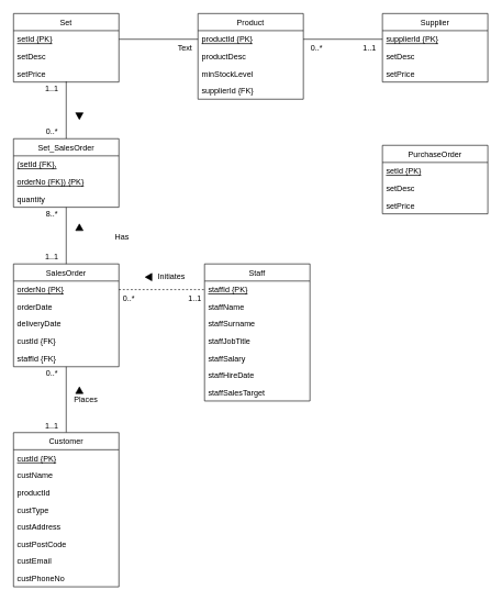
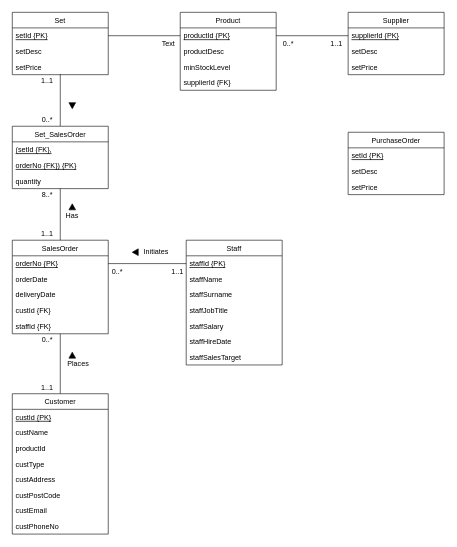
  <mxCell id="0" />
  <mxCell id="1" parent="0" />
  <mxCell id="2" value="Set" style="swimlane;fontStyle=0;align=center;verticalAlign=top;childLayout=stackLayout;horizontal=1;startSize=26;horizontalStack=0;resizeParent=1;resizeLast=0;collapsible=1;marginBottom=0;rounded=0;shadow=0;strokeWidth=1;" parent="1" vertex="1"><mxGeometry x="20" y="20" width="160" height="104" as="geometry"><mxRectangle x="230" y="140" width="160" height="26" as="alternateBounds" /></mxGeometry></mxCell>
  <mxCell id="3" value="setId {PK}" style="text;align=left;verticalAlign=top;spacingLeft=4;spacingRight=4;overflow=hidden;rotatable=0;points=[[0,0.5],[1,0.5]];portConstraint=eastwest;fontStyle=4" parent="2" vertex="1"><mxGeometry y="26" width="160" height="26" as="geometry" /></mxCell>
  <mxCell id="4" value="setDesc" style="text;align=left;verticalAlign=top;spacingLeft=4;spacingRight=4;overflow=hidden;rotatable=0;points=[[0,0.5],[1,0.5]];portConstraint=eastwest;rounded=0;shadow=0;html=0;" parent="2" vertex="1"><mxGeometry y="52" width="160" height="26" as="geometry" /></mxCell>
  <mxCell id="5" value="setPrice" style="text;align=left;verticalAlign=top;spacingLeft=4;spacingRight=4;overflow=hidden;rotatable=0;points=[[0,0.5],[1,0.5]];portConstraint=eastwest;rounded=0;shadow=0;html=0;" parent="2" vertex="1"><mxGeometry y="78" width="160" height="26" as="geometry" /></mxCell>
- <mxCell id="6" value="Has" style="text;html=1;strokeColor=none;fillColor=none;align=center;verticalAlign=middle;whiteSpace=wrap;rounded=0;" parent="1" vertex="1"><mxGeometry x="165" y="350" width="40" height="20" as="geometry" /></mxCell>
+ <mxCell id="6" value="Has" style="text;html=1;strokeColor=none;fillColor=none;align=center;verticalAlign=middle;whiteSpace=wrap;rounded=0;" parent="1" vertex="1"><mxGeometry x="100" y="350" width="40" height="20" as="geometry" /></mxCell>
  <mxCell id="7" value="" style="triangle;whiteSpace=wrap;html=1;rotation=-90;gradientColor=none;fillColor=#000000;" parent="1" vertex="1"><mxGeometry x="115" y="338.75" width="10" height="11.25" as="geometry" /></mxCell>
  <mxCell id="8" value="Places" style="text;html=1;strokeColor=none;fillColor=none;align=center;verticalAlign=middle;whiteSpace=wrap;rounded=0;" parent="1" vertex="1"><mxGeometry x="110" y="597.25" width="40" height="20" as="geometry" /></mxCell>
  <mxCell id="9" value="Initiates" style="text;html=1;strokeColor=none;fillColor=none;align=center;verticalAlign=middle;whiteSpace=wrap;rounded=0;" parent="1" vertex="1"><mxGeometry x="240" y="409.99" width="40" height="20" as="geometry" /></mxCell>
  <mxCell id="10" value="8..*" style="text;html=1;align=center;verticalAlign=middle;resizable=0;points=[];autosize=1;" vertex="1" parent="1"><mxGeometry x="62.5" y="314" width="30" height="20" as="geometry" /></mxCell>
  <mxCell id="11" value="" style="triangle;whiteSpace=wrap;html=1;rotation=-90;fillColor=#000000;" vertex="1" parent="1"><mxGeometry x="115" y="586" width="10" height="11.25" as="geometry" /></mxCell>
  <mxCell id="12" value="" style="triangle;whiteSpace=wrap;html=1;rotation=-180;strokeColor=#000000;fillColor=#000000;" vertex="1" parent="1"><mxGeometry x="220" y="414.37" width="10" height="11.25" as="geometry" /></mxCell>
  <mxCell id="13" value="0..*" style="text;html=1;align=center;verticalAlign=middle;resizable=0;points=[];autosize=1;" vertex="1" parent="1"><mxGeometry x="62.66" y="190" width="30" height="20" as="geometry" /></mxCell>
  <mxCell id="14" value="1..1" style="text;html=1;align=center;verticalAlign=middle;resizable=0;points=[];autosize=1;" vertex="1" parent="1"><mxGeometry x="57.66" y="636" width="40" height="20" as="geometry" /></mxCell>
  <mxCell id="15" value="0..*" style="text;html=1;align=center;verticalAlign=middle;resizable=0;points=[];autosize=1;" vertex="1" parent="1"><mxGeometry x="62.5" y="556" width="30" height="20" as="geometry" /></mxCell>
  <mxCell id="16" value="0..*" style="text;html=1;align=center;verticalAlign=middle;resizable=0;points=[];autosize=1;" vertex="1" parent="1"><mxGeometry x="180" y="442" width="30" height="20" as="geometry" /></mxCell>
  <mxCell id="17" value="1..1" style="text;html=1;align=center;verticalAlign=middle;resizable=0;points=[];autosize=1;" vertex="1" parent="1"><mxGeometry x="275" y="442" width="40" height="20" as="geometry" /></mxCell>
  <mxCell id="18" style="edgeStyle=orthogonalEdgeStyle;rounded=0;orthogonalLoop=1;jettySize=auto;html=1;entryX=0.5;entryY=0;entryDx=0;entryDy=0;endArrow=none;endFill=0;" edge="1" parent="1" source="19" target="52"><mxGeometry relative="1" as="geometry" /></mxCell>
  <mxCell id="19" value="SalesOrder" style="swimlane;fontStyle=0;align=center;verticalAlign=top;childLayout=stackLayout;horizontal=1;startSize=26;horizontalStack=0;resizeParent=1;resizeLast=0;collapsible=1;marginBottom=0;rounded=0;shadow=0;strokeWidth=1;" parent="1" vertex="1"><mxGeometry x="20" y="400" width="160" height="156" as="geometry"><mxRectangle x="130" y="380" width="160" height="26" as="alternateBounds" /></mxGeometry></mxCell>
  <mxCell id="20" value="orderNo {PK}" style="text;align=left;verticalAlign=top;spacingLeft=4;spacingRight=4;overflow=hidden;rotatable=0;points=[[0,0.5],[1,0.5]];portConstraint=eastwest;fontStyle=4" parent="19" vertex="1"><mxGeometry y="26" width="160" height="26" as="geometry" /></mxCell>
  <mxCell id="21" value="orderDate" style="text;align=left;verticalAlign=top;spacingLeft=4;spacingRight=4;overflow=hidden;rotatable=0;points=[[0,0.5],[1,0.5]];portConstraint=eastwest;rounded=0;shadow=0;html=0;" parent="19" vertex="1"><mxGeometry y="52" width="160" height="26" as="geometry" /></mxCell>
  <mxCell id="22" value="deliveryDate" style="text;align=left;verticalAlign=top;spacingLeft=4;spacingRight=4;overflow=hidden;rotatable=0;points=[[0,0.5],[1,0.5]];portConstraint=eastwest;rounded=0;shadow=0;html=0;" parent="19" vertex="1"><mxGeometry y="78" width="160" height="26" as="geometry" /></mxCell>
  <mxCell id="23" value="custId {FK}" style="text;align=left;verticalAlign=top;spacingLeft=4;spacingRight=4;overflow=hidden;rotatable=0;points=[[0,0.5],[1,0.5]];portConstraint=eastwest;rounded=0;shadow=0;html=0;" vertex="1" parent="19"><mxGeometry y="104" width="160" height="26" as="geometry" /></mxCell>
  <mxCell id="24" value="staffId {FK}" style="text;align=left;verticalAlign=top;spacingLeft=4;spacingRight=4;overflow=hidden;rotatable=0;points=[[0,0.5],[1,0.5]];portConstraint=eastwest;rounded=0;shadow=0;html=0;" vertex="1" parent="19"><mxGeometry y="130" width="160" height="26" as="geometry" /></mxCell>
  <mxCell id="25" style="edgeStyle=orthogonalEdgeStyle;rounded=0;orthogonalLoop=1;jettySize=auto;html=1;exitX=0.5;exitY=0;exitDx=0;exitDy=0;entryX=0.5;entryY=0.962;entryDx=0;entryDy=0;entryPerimeter=0;endArrow=none;endFill=0;" edge="1" parent="1" source="27" target="5"><mxGeometry relative="1" as="geometry" /></mxCell>
  <mxCell id="26" style="edgeStyle=orthogonalEdgeStyle;rounded=0;orthogonalLoop=1;jettySize=auto;html=1;endArrow=none;endFill=0;" edge="1" parent="1" source="27" target="19"><mxGeometry relative="1" as="geometry" /></mxCell>
  <mxCell id="27" value="Set_SalesOrder" style="swimlane;fontStyle=0;align=center;verticalAlign=top;childLayout=stackLayout;horizontal=1;startSize=26;horizontalStack=0;resizeParent=1;resizeLast=0;collapsible=1;marginBottom=0;rounded=0;shadow=0;strokeWidth=1;" vertex="1" parent="1"><mxGeometry x="20" y="210" width="160" height="104" as="geometry"><mxRectangle x="230" y="140" width="160" height="26" as="alternateBounds" /></mxGeometry></mxCell>
  <mxCell id="28" value="(setId {FK}," style="text;align=left;verticalAlign=top;spacingLeft=4;spacingRight=4;overflow=hidden;rotatable=0;points=[[0,0.5],[1,0.5]];portConstraint=eastwest;fontStyle=4" vertex="1" parent="27"><mxGeometry y="26" width="160" height="26" as="geometry" /></mxCell>
  <mxCell id="29" value="orderNo {FK}) {PK}" style="text;align=left;verticalAlign=top;spacingLeft=4;spacingRight=4;overflow=hidden;rotatable=0;points=[[0,0.5],[1,0.5]];portConstraint=eastwest;fontStyle=4" vertex="1" parent="27"><mxGeometry y="52" width="160" height="26" as="geometry" /></mxCell>
  <mxCell id="30" value="quantity" style="text;align=left;verticalAlign=top;spacingLeft=4;spacingRight=4;overflow=hidden;rotatable=0;points=[[0,0.5],[1,0.5]];portConstraint=eastwest;" vertex="1" parent="27"><mxGeometry y="78" width="160" height="26" as="geometry" /></mxCell>
  <mxCell id="31" value="1..1" style="text;html=1;align=center;verticalAlign=middle;resizable=0;points=[];autosize=1;" vertex="1" parent="1"><mxGeometry x="57.66" y="380" width="40" height="20" as="geometry" /></mxCell>
  <mxCell id="32" value="1..1" style="text;html=1;align=center;verticalAlign=middle;resizable=0;points=[];autosize=1;" vertex="1" parent="1"><mxGeometry x="57.66" y="124" width="40" height="20" as="geometry" /></mxCell>
  <mxCell id="33" value="" style="triangle;whiteSpace=wrap;html=1;rotation=90;fillColor=#000000;" vertex="1" parent="1"><mxGeometry x="115" y="170" width="10" height="11.25" as="geometry" /></mxCell>
  <mxCell id="34" value="Staff" style="swimlane;fontStyle=0;align=center;verticalAlign=top;childLayout=stackLayout;horizontal=1;startSize=26;horizontalStack=0;resizeParent=1;resizeLast=0;collapsible=1;marginBottom=0;rounded=0;shadow=0;strokeWidth=1;" parent="1" vertex="1"><mxGeometry x="310" y="400" width="160" height="208" as="geometry"><mxRectangle x="340" y="380" width="170" height="26" as="alternateBounds" /></mxGeometry></mxCell>
  <mxCell id="35" value="staffId {PK}" style="text;align=left;verticalAlign=top;spacingLeft=4;spacingRight=4;overflow=hidden;rotatable=0;points=[[0,0.5],[1,0.5]];portConstraint=eastwest;fontStyle=4" parent="34" vertex="1"><mxGeometry y="26" width="160" height="26" as="geometry" /></mxCell>
  <mxCell id="36" value="staffName" style="text;align=left;verticalAlign=top;spacingLeft=4;spacingRight=4;overflow=hidden;rotatable=0;points=[[0,0.5],[1,0.5]];portConstraint=eastwest;" parent="34" vertex="1"><mxGeometry y="52" width="160" height="26" as="geometry" /></mxCell>
  <mxCell id="37" value="staffSurname" style="text;align=left;verticalAlign=top;spacingLeft=4;spacingRight=4;overflow=hidden;rotatable=0;points=[[0,0.5],[1,0.5]];portConstraint=eastwest;" parent="34" vertex="1"><mxGeometry y="78" width="160" height="26" as="geometry" /></mxCell>
  <mxCell id="38" value="staffJobTitle" style="text;align=left;verticalAlign=top;spacingLeft=4;spacingRight=4;overflow=hidden;rotatable=0;points=[[0,0.5],[1,0.5]];portConstraint=eastwest;" parent="34" vertex="1"><mxGeometry y="104" width="160" height="26" as="geometry" /></mxCell>
  <mxCell id="39" value="staffSalary" style="text;align=left;verticalAlign=top;spacingLeft=4;spacingRight=4;overflow=hidden;rotatable=0;points=[[0,0.5],[1,0.5]];portConstraint=eastwest;" parent="34" vertex="1"><mxGeometry y="130" width="160" height="26" as="geometry" /></mxCell>
  <mxCell id="40" value="staffHireDate" style="text;align=left;verticalAlign=top;spacingLeft=4;spacingRight=4;overflow=hidden;rotatable=0;points=[[0,0.5],[1,0.5]];portConstraint=eastwest;" parent="34" vertex="1"><mxGeometry y="156" width="160" height="26" as="geometry" /></mxCell>
  <mxCell id="41" value="staffSalesTarget" style="text;align=left;verticalAlign=top;spacingLeft=4;spacingRight=4;overflow=hidden;rotatable=0;points=[[0,0.5],[1,0.5]];portConstraint=eastwest;" parent="34" vertex="1"><mxGeometry y="182" width="160" height="26" as="geometry" /></mxCell>
- <mxCell id="42" style="edgeStyle=orthogonalEdgeStyle;rounded=0;orthogonalLoop=1;jettySize=auto;html=1;endArrow=none;endFill=0;dashed=1;" edge="1" parent="1" source="20" target="35"><mxGeometry relative="1" as="geometry" /></mxCell>
+ <mxCell id="42" style="edgeStyle=orthogonalEdgeStyle;rounded=0;orthogonalLoop=1;jettySize=auto;html=1;endArrow=none;endFill=0;" edge="1" parent="1" source="20" target="35"><mxGeometry relative="1" as="geometry" /></mxCell>
  <mxCell id="43" value="Product" style="swimlane;fontStyle=0;align=center;verticalAlign=top;childLayout=stackLayout;horizontal=1;startSize=26;horizontalStack=0;resizeParent=1;resizeLast=0;collapsible=1;marginBottom=0;rounded=0;shadow=0;strokeWidth=1;" vertex="1" parent="1"><mxGeometry x="300" y="20" width="160" height="130" as="geometry"><mxRectangle x="230" y="140" width="160" height="26" as="alternateBounds" /></mxGeometry></mxCell>
  <mxCell id="44" value="productId {PK}" style="text;align=left;verticalAlign=top;spacingLeft=4;spacingRight=4;overflow=hidden;rotatable=0;points=[[0,0.5],[1,0.5]];portConstraint=eastwest;fontStyle=4" vertex="1" parent="43"><mxGeometry y="26" width="160" height="26" as="geometry" /></mxCell>
  <mxCell id="45" value="productDesc" style="text;align=left;verticalAlign=top;spacingLeft=4;spacingRight=4;overflow=hidden;rotatable=0;points=[[0,0.5],[1,0.5]];portConstraint=eastwest;rounded=0;shadow=0;html=0;" vertex="1" parent="43"><mxGeometry y="52" width="160" height="26" as="geometry" /></mxCell>
  <mxCell id="46" value="minStockLevel" style="text;align=left;verticalAlign=top;spacingLeft=4;spacingRight=4;overflow=hidden;rotatable=0;points=[[0,0.5],[1,0.5]];portConstraint=eastwest;rounded=0;shadow=0;html=0;" vertex="1" parent="43"><mxGeometry y="78" width="160" height="26" as="geometry" /></mxCell>
  <mxCell id="47" value="supplierId {FK}" style="text;align=left;verticalAlign=top;spacingLeft=4;spacingRight=4;overflow=hidden;rotatable=0;points=[[0,0.5],[1,0.5]];portConstraint=eastwest;rounded=0;shadow=0;html=0;" vertex="1" parent="43"><mxGeometry y="104" width="160" height="26" as="geometry" /></mxCell>
  <mxCell id="48" value="Supplier" style="swimlane;fontStyle=0;align=center;verticalAlign=top;childLayout=stackLayout;horizontal=1;startSize=26;horizontalStack=0;resizeParent=1;resizeLast=0;collapsible=1;marginBottom=0;rounded=0;shadow=0;strokeWidth=1;" vertex="1" parent="1"><mxGeometry x="580" y="20" width="160" height="104" as="geometry"><mxRectangle x="230" y="140" width="160" height="26" as="alternateBounds" /></mxGeometry></mxCell>
  <mxCell id="49" value="supplierId {PK}" style="text;align=left;verticalAlign=top;spacingLeft=4;spacingRight=4;overflow=hidden;rotatable=0;points=[[0,0.5],[1,0.5]];portConstraint=eastwest;fontStyle=4" vertex="1" parent="48"><mxGeometry y="26" width="160" height="26" as="geometry" /></mxCell>
  <mxCell id="50" value="setDesc" style="text;align=left;verticalAlign=top;spacingLeft=4;spacingRight=4;overflow=hidden;rotatable=0;points=[[0,0.5],[1,0.5]];portConstraint=eastwest;rounded=0;shadow=0;html=0;" vertex="1" parent="48"><mxGeometry y="52" width="160" height="26" as="geometry" /></mxCell>
  <mxCell id="51" value="setPrice" style="text;align=left;verticalAlign=top;spacingLeft=4;spacingRight=4;overflow=hidden;rotatable=0;points=[[0,0.5],[1,0.5]];portConstraint=eastwest;rounded=0;shadow=0;html=0;" vertex="1" parent="48"><mxGeometry y="78" width="160" height="26" as="geometry" /></mxCell>
  <mxCell id="52" value="Customer" style="swimlane;fontStyle=0;align=center;verticalAlign=top;childLayout=stackLayout;horizontal=1;startSize=26;horizontalStack=0;resizeParent=1;resizeLast=0;collapsible=1;marginBottom=0;rounded=0;shadow=0;strokeWidth=1;" parent="1" vertex="1"><mxGeometry x="20" y="656" width="160" height="234" as="geometry"><mxRectangle x="130" y="380" width="160" height="26" as="alternateBounds" /></mxGeometry></mxCell>
  <mxCell id="53" value="custId {PK}" style="text;align=left;verticalAlign=top;spacingLeft=4;spacingRight=4;overflow=hidden;rotatable=0;points=[[0,0.5],[1,0.5]];portConstraint=eastwest;fontStyle=4" parent="52" vertex="1"><mxGeometry y="26" width="160" height="26" as="geometry" /></mxCell>
  <mxCell id="54" value="custName" style="text;align=left;verticalAlign=top;spacingLeft=4;spacingRight=4;overflow=hidden;rotatable=0;points=[[0,0.5],[1,0.5]];portConstraint=eastwest;" parent="52" vertex="1"><mxGeometry y="52" width="160" height="26" as="geometry" /></mxCell>
  <mxCell id="55" value="productId" style="text;align=left;verticalAlign=top;spacingLeft=4;spacingRight=4;overflow=hidden;rotatable=0;points=[[0,0.5],[1,0.5]];portConstraint=eastwest;" parent="52" vertex="1"><mxGeometry y="78" width="160" height="26" as="geometry" /></mxCell>
  <mxCell id="56" value="custType" style="text;align=left;verticalAlign=top;spacingLeft=4;spacingRight=4;overflow=hidden;rotatable=0;points=[[0,0.5],[1,0.5]];portConstraint=eastwest;rounded=0;shadow=0;html=0;" parent="52" vertex="1"><mxGeometry y="104" width="160" height="26" as="geometry" /></mxCell>
  <mxCell id="57" value="custAddress" style="text;align=left;verticalAlign=top;spacingLeft=4;spacingRight=4;overflow=hidden;rotatable=0;points=[[0,0.5],[1,0.5]];portConstraint=eastwest;rounded=0;shadow=0;html=0;" parent="52" vertex="1"><mxGeometry y="130" width="160" height="26" as="geometry" /></mxCell>
  <mxCell id="58" value="custPostCode" style="text;align=left;verticalAlign=top;spacingLeft=4;spacingRight=4;overflow=hidden;rotatable=0;points=[[0,0.5],[1,0.5]];portConstraint=eastwest;" parent="52" vertex="1"><mxGeometry y="156" width="160" height="26" as="geometry" /></mxCell>
  <mxCell id="59" value="custEmail" style="text;align=left;verticalAlign=top;spacingLeft=4;spacingRight=4;overflow=hidden;rotatable=0;points=[[0,0.5],[1,0.5]];portConstraint=eastwest;" parent="52" vertex="1"><mxGeometry y="182" width="160" height="26" as="geometry" /></mxCell>
  <mxCell id="60" value="custPhoneNo" style="text;align=left;verticalAlign=top;spacingLeft=4;spacingRight=4;overflow=hidden;rotatable=0;points=[[0,0.5],[1,0.5]];portConstraint=eastwest;" parent="52" vertex="1"><mxGeometry y="208" width="160" height="26" as="geometry" /></mxCell>
  <mxCell id="61" value="PurchaseOrder" style="swimlane;fontStyle=0;align=center;verticalAlign=top;childLayout=stackLayout;horizontal=1;startSize=26;horizontalStack=0;resizeParent=1;resizeLast=0;collapsible=1;marginBottom=0;rounded=0;shadow=0;strokeWidth=1;" vertex="1" parent="1"><mxGeometry x="580" y="220" width="160" height="104" as="geometry"><mxRectangle x="230" y="140" width="160" height="26" as="alternateBounds" /></mxGeometry></mxCell>
  <mxCell id="62" value="setId {PK}" style="text;align=left;verticalAlign=top;spacingLeft=4;spacingRight=4;overflow=hidden;rotatable=0;points=[[0,0.5],[1,0.5]];portConstraint=eastwest;fontStyle=4" vertex="1" parent="61"><mxGeometry y="26" width="160" height="26" as="geometry" /></mxCell>
  <mxCell id="63" value="setDesc" style="text;align=left;verticalAlign=top;spacingLeft=4;spacingRight=4;overflow=hidden;rotatable=0;points=[[0,0.5],[1,0.5]];portConstraint=eastwest;rounded=0;shadow=0;html=0;" vertex="1" parent="61"><mxGeometry y="52" width="160" height="26" as="geometry" /></mxCell>
  <mxCell id="64" value="setPrice" style="text;align=left;verticalAlign=top;spacingLeft=4;spacingRight=4;overflow=hidden;rotatable=0;points=[[0,0.5],[1,0.5]];portConstraint=eastwest;rounded=0;shadow=0;html=0;" vertex="1" parent="61"><mxGeometry y="78" width="160" height="26" as="geometry" /></mxCell>
  <mxCell id="65" value="1..1" style="text;html=1;align=center;verticalAlign=middle;resizable=0;points=[];autosize=1;" vertex="1" parent="1"><mxGeometry x="540" y="62" width="40" height="20" as="geometry" /></mxCell>
  <mxCell id="66" style="edgeStyle=orthogonalEdgeStyle;rounded=0;orthogonalLoop=1;jettySize=auto;html=1;exitX=1;exitY=0.5;exitDx=0;exitDy=0;entryX=0;entryY=0.5;entryDx=0;entryDy=0;endArrow=none;endFill=0;" edge="1" parent="1" source="3" target="44"><mxGeometry relative="1" as="geometry" /></mxCell>
  <mxCell id="67" style="edgeStyle=orthogonalEdgeStyle;rounded=0;orthogonalLoop=1;jettySize=auto;html=1;exitX=1;exitY=0.5;exitDx=0;exitDy=0;entryX=0;entryY=0.5;entryDx=0;entryDy=0;endArrow=none;endFill=0;" edge="1" parent="1" source="44" target="49"><mxGeometry relative="1" as="geometry" /></mxCell>
  <mxCell id="68" value="Text" style="text;html=1;align=center;verticalAlign=middle;resizable=0;points=[];autosize=1;" vertex="1" parent="1"><mxGeometry x="260" y="62" width="40" height="20" as="geometry" /></mxCell>
  <mxCell id="69" value="0..*" style="text;html=1;align=center;verticalAlign=middle;resizable=0;points=[];autosize=1;" vertex="1" parent="1"><mxGeometry x="465" y="62" width="30" height="20" as="geometry" /></mxCell>
